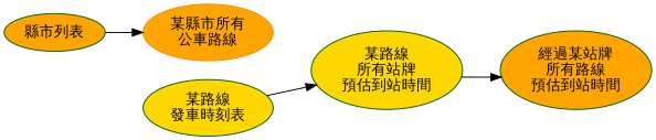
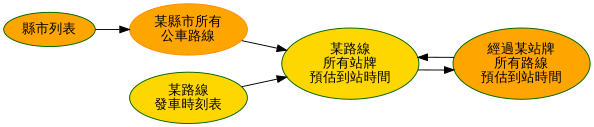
  digraph {
    rankdir=LR
    node [color=darkgreen fillcolor=orange style=filled]
    n1 [label="縣市列表"]
    n2 [color=darkorange label="某縣市所有\n公車路線"]
    n3 [fillcolor=gold label="某路線\n所有站牌\n預估到站時間"]
    n4 [label="經過某站牌\n所有路線\n預估到站時間"]
    n5 [fillcolor=gold label="某路線\n發車時刻表"]
    n1 -> n2
+   n2 -> n3
    n3 -> n4
+   n4 -> n3
    n5 -> n3
  }
